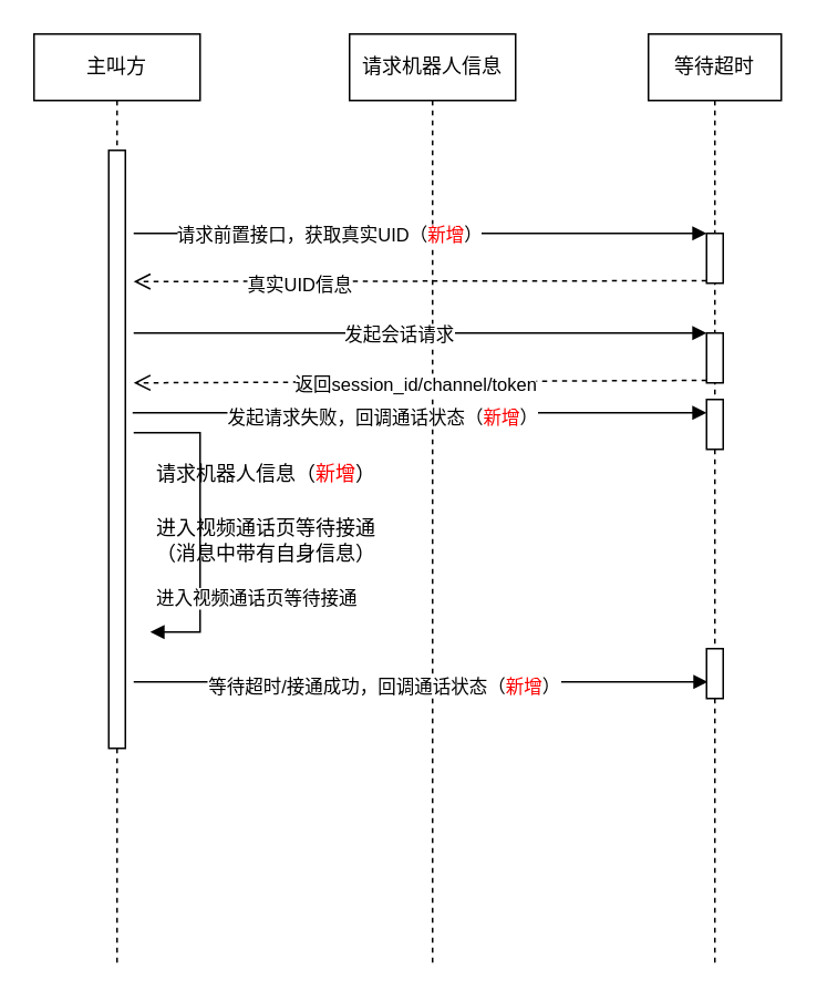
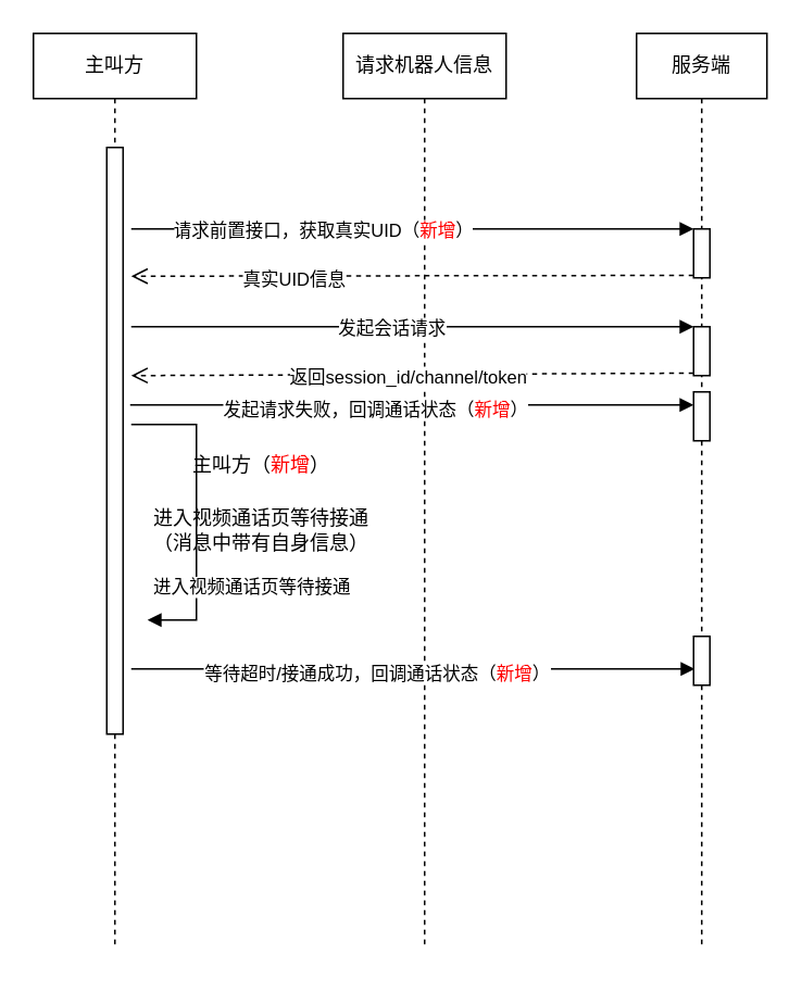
  <mxCell id="0" />
  <mxCell id="1" parent="0" />
  <mxCell id="2" value="主叫方" style="shape=umlLifeline;perimeter=lifelinePerimeter;whiteSpace=wrap;html=1;container=1;collapsible=0;recursiveResize=0;outlineConnect=0;" vertex="1" parent="1"><mxGeometry x="20" y="20" width="100" height="560" as="geometry" /></mxCell>
  <mxCell id="3" value="" style="html=1;points=[];perimeter=orthogonalPerimeter;" vertex="1" parent="2"><mxGeometry x="45" y="70" width="10" height="360" as="geometry" /></mxCell>
  <mxCell id="4" value="进入视频通话页等待接通" style="edgeStyle=orthogonalEdgeStyle;html=1;align=left;spacingLeft=2;endArrow=block;rounded=0;fontColor=#000000;" edge="1" parent="2"><mxGeometry x="1" y="-20" relative="1" as="geometry"><mxPoint x="60" y="240" as="sourcePoint" /><Array as="points"><mxPoint x="100" y="240" /><mxPoint x="100" y="360" /><mxPoint x="70" y="360" /></Array><mxPoint x="70" y="360" as="targetPoint" /><mxPoint as="offset" /></mxGeometry></mxCell>
  <mxCell id="5" value="请求机器人信息" style="shape=umlLifeline;perimeter=lifelinePerimeter;whiteSpace=wrap;html=1;container=1;collapsible=0;recursiveResize=0;outlineConnect=0;" vertex="1" parent="1"><mxGeometry x="210" y="20" width="100" height="560" as="geometry" /></mxCell>
- <mxCell id="6" value="等待超时" style="shape=umlLifeline;perimeter=lifelinePerimeter;whiteSpace=wrap;html=1;container=1;collapsible=0;recursiveResize=0;outlineConnect=0;" vertex="1" parent="1"><mxGeometry x="390" y="20" width="80" height="560" as="geometry" /></mxCell>
+ <mxCell id="6" value="服务端" style="shape=umlLifeline;perimeter=lifelinePerimeter;whiteSpace=wrap;html=1;container=1;collapsible=0;recursiveResize=0;outlineConnect=0;" vertex="1" parent="1"><mxGeometry x="390" y="20" width="80" height="560" as="geometry" /></mxCell>
  <mxCell id="7" value="" style="html=1;points=[];perimeter=orthogonalPerimeter;" vertex="1" parent="6"><mxGeometry x="35" y="120" width="10" height="30" as="geometry" /></mxCell>
  <mxCell id="8" value="" style="html=1;points=[];perimeter=orthogonalPerimeter;fontColor=#FF0000;" vertex="1" parent="6"><mxGeometry x="35" y="180" width="10" height="30" as="geometry" /></mxCell>
  <mxCell id="9" value="" style="html=1;points=[];perimeter=orthogonalPerimeter;fontColor=#FF0000;" vertex="1" parent="6"><mxGeometry x="35" y="220" width="10" height="30" as="geometry" /></mxCell>
  <mxCell id="10" value="" style="html=1;points=[];perimeter=orthogonalPerimeter;fontColor=#FF0000;" vertex="1" parent="6"><mxGeometry x="35" y="370" width="10" height="30" as="geometry" /></mxCell>
  <mxCell id="11" value="请求前置接口，获取真实UID（&lt;font color=&quot;#ff0000&quot;&gt;新增&lt;/font&gt;）" style="html=1;verticalAlign=bottom;endArrow=block;entryX=0;entryY=0;rounded=0;" edge="1" target="7" parent="1"><mxGeometry x="-0.322" y="-10" relative="1" as="geometry"><mxPoint x="80" y="140" as="sourcePoint" /><mxPoint x="1" as="offset" /></mxGeometry></mxCell>
  <mxCell id="12" value="真实UID信息" style="html=1;verticalAlign=bottom;endArrow=open;dashed=1;endSize=8;exitX=0;exitY=0.95;rounded=0;" edge="1" source="7" parent="1"><mxGeometry x="0.42" y="11" relative="1" as="geometry"><mxPoint x="80" y="169" as="targetPoint" /><mxPoint as="offset" /></mxGeometry></mxCell>
  <mxCell id="13" value="&lt;font color=&quot;#000000&quot;&gt;发起会话请求&lt;/font&gt;" style="html=1;verticalAlign=bottom;endArrow=block;entryX=0;entryY=0;rounded=0;fontColor=#FF0000;" edge="1" target="8" parent="1"><mxGeometry x="-0.072" y="-10" relative="1" as="geometry"><mxPoint x="80" y="200" as="sourcePoint" /><Array as="points"><mxPoint x="260" y="200" /></Array><mxPoint as="offset" /></mxGeometry></mxCell>
  <mxCell id="14" value="&lt;font color=&quot;#000000&quot;&gt;返回session_id/channel/token&lt;br&gt;&lt;/font&gt;" style="html=1;verticalAlign=bottom;endArrow=open;dashed=1;endSize=8;exitX=0;exitY=0.95;rounded=0;fontColor=#FF0000;" edge="1" source="8" parent="1"><mxGeometry x="0.015" y="11" relative="1" as="geometry"><mxPoint x="80" y="230" as="targetPoint" /><mxPoint as="offset" /></mxGeometry></mxCell>
- <mxCell id="15" value="请求机器人信息（&lt;font color=&quot;#ff0000&quot;&gt;新增&lt;/font&gt;）" style="text;html=1;strokeColor=none;fillColor=none;align=center;verticalAlign=middle;whiteSpace=wrap;rounded=0;fontColor=#000000;" vertex="1" parent="1"><mxGeometry x="90" y="270" width="140" height="30" as="geometry" /></mxCell>
+ <mxCell id="15" value="主叫方（&lt;font color=&quot;#ff0000&quot;&gt;新增&lt;/font&gt;）" style="text;html=1;strokeColor=none;fillColor=none;align=center;verticalAlign=middle;whiteSpace=wrap;rounded=0;fontColor=#000000;" vertex="1" parent="1"><mxGeometry x="90" y="270" width="140" height="30" as="geometry" /></mxCell>
  <mxCell id="16" value="进入视频通话页等待接通（消息中带有自身信息）" style="text;html=1;strokeColor=none;fillColor=none;align=center;verticalAlign=middle;whiteSpace=wrap;rounded=0;fontColor=#000000;" vertex="1" parent="1"><mxGeometry x="90" y="310" width="140" height="30" as="geometry" /></mxCell>
  <mxCell id="17" value="&lt;font color=&quot;#000000&quot;&gt;发起请求失败，回调通话状态（&lt;/font&gt;新增&lt;font color=&quot;#000000&quot;&gt;）&lt;/font&gt;" style="html=1;verticalAlign=bottom;startArrow=none;endArrow=block;startSize=8;rounded=0;fontColor=#FF0000;startFill=0;exitX=1.435;exitY=0.439;exitDx=0;exitDy=0;exitPerimeter=0;" edge="1" target="9" parent="1" source="3"><mxGeometry x="-0.128" y="-12" relative="1" as="geometry"><mxPoint x="80" y="430" as="sourcePoint" /><mxPoint as="offset" /></mxGeometry></mxCell>
  <mxCell id="18" value="&lt;font color=&quot;#000000&quot;&gt;等待超时/接通成功，回调通话状态（&lt;/font&gt;新增&lt;font color=&quot;#000000&quot;&gt;）&lt;/font&gt;" style="html=1;verticalAlign=bottom;startArrow=none;endArrow=block;startSize=8;rounded=0;fontColor=#FF0000;startFill=0;exitX=1.435;exitY=0.439;exitDx=0;exitDy=0;exitPerimeter=0;" edge="1" parent="1"><mxGeometry x="-0.128" y="-12" relative="1" as="geometry"><mxPoint x="80" y="410" as="sourcePoint" /><mxPoint x="425.65" y="410" as="targetPoint" /><mxPoint as="offset" /></mxGeometry></mxCell>
